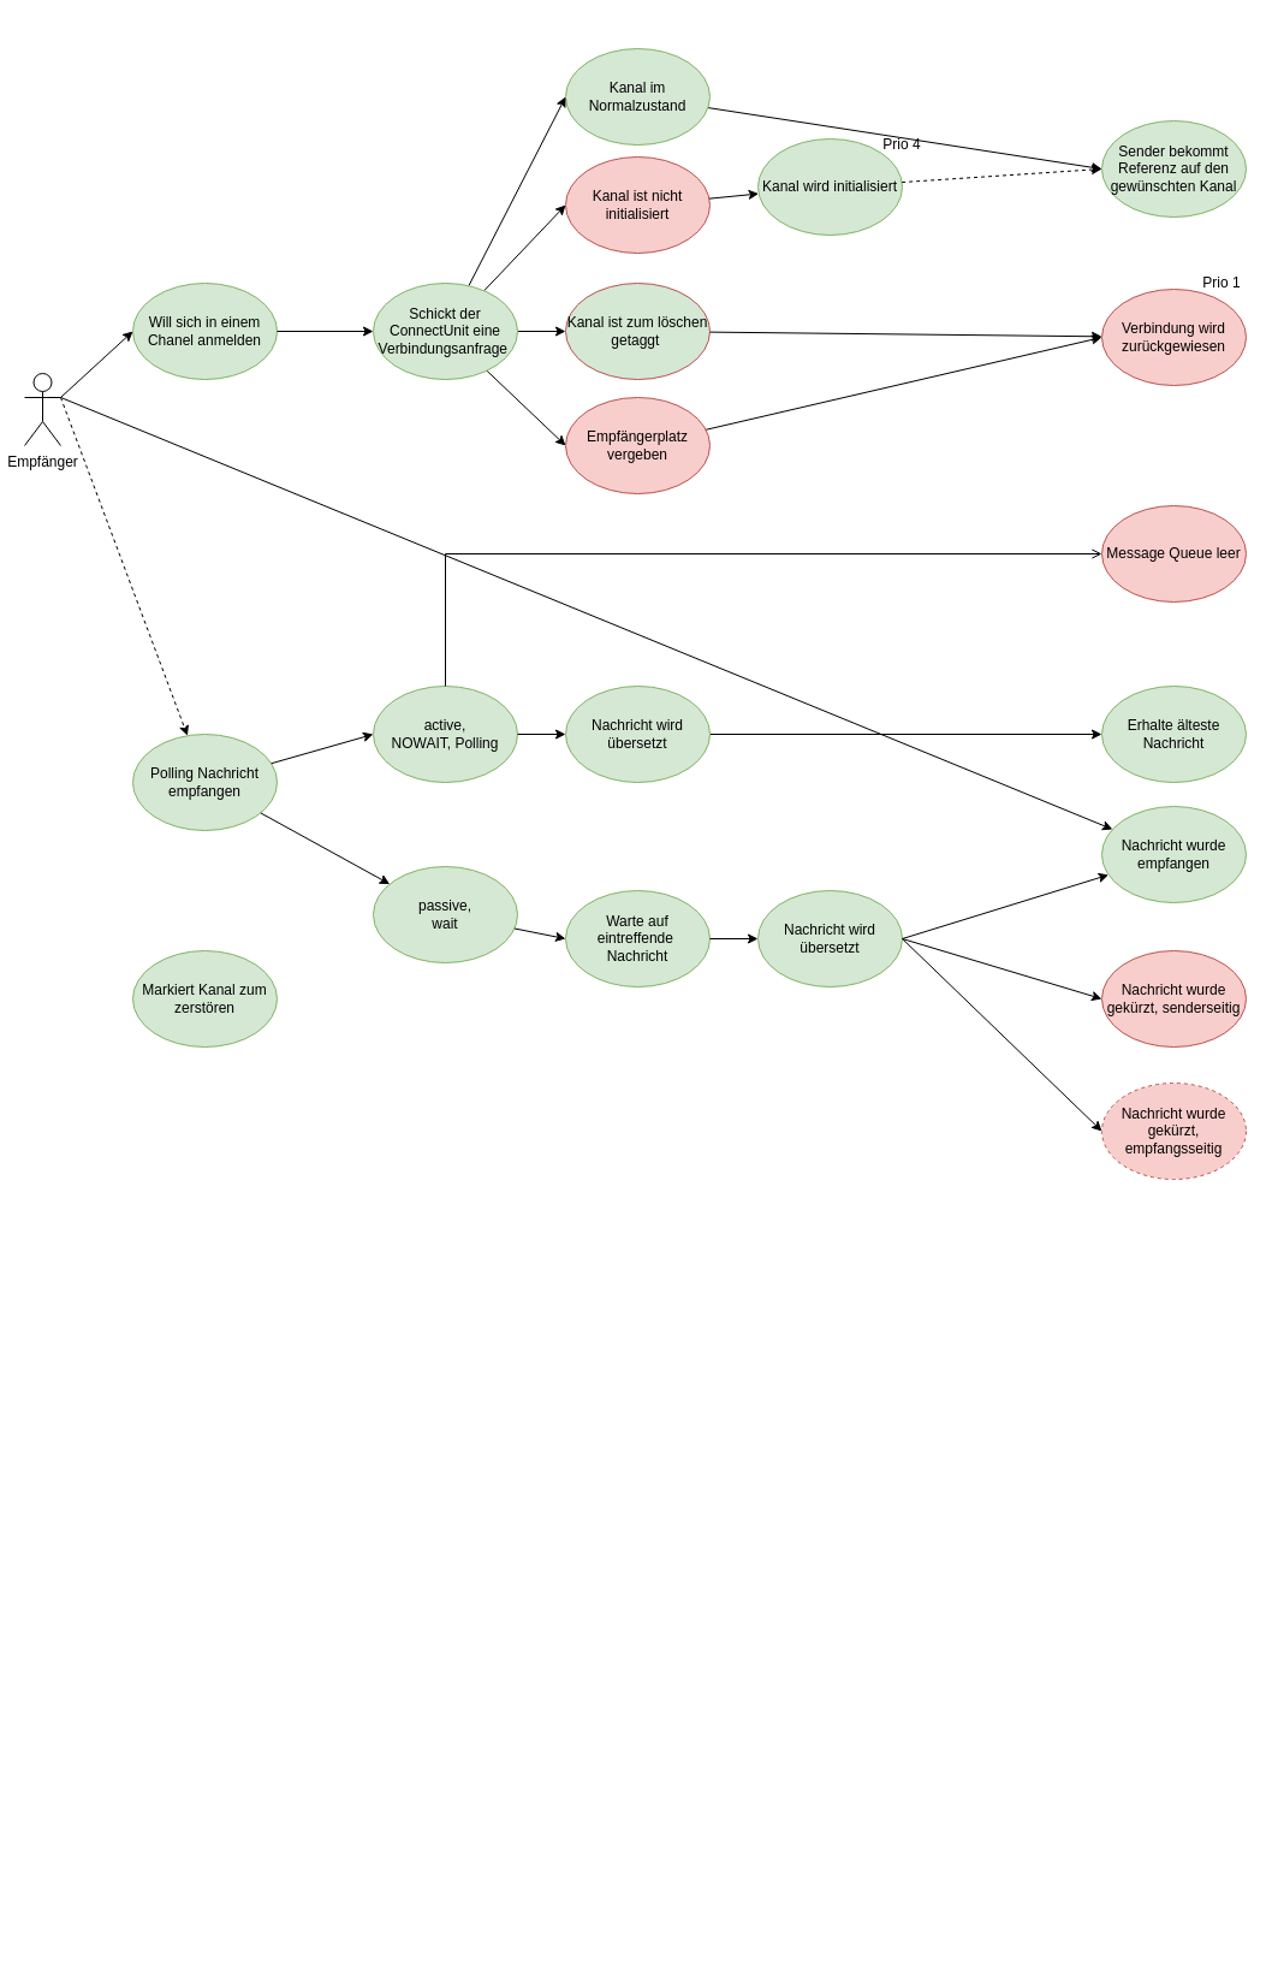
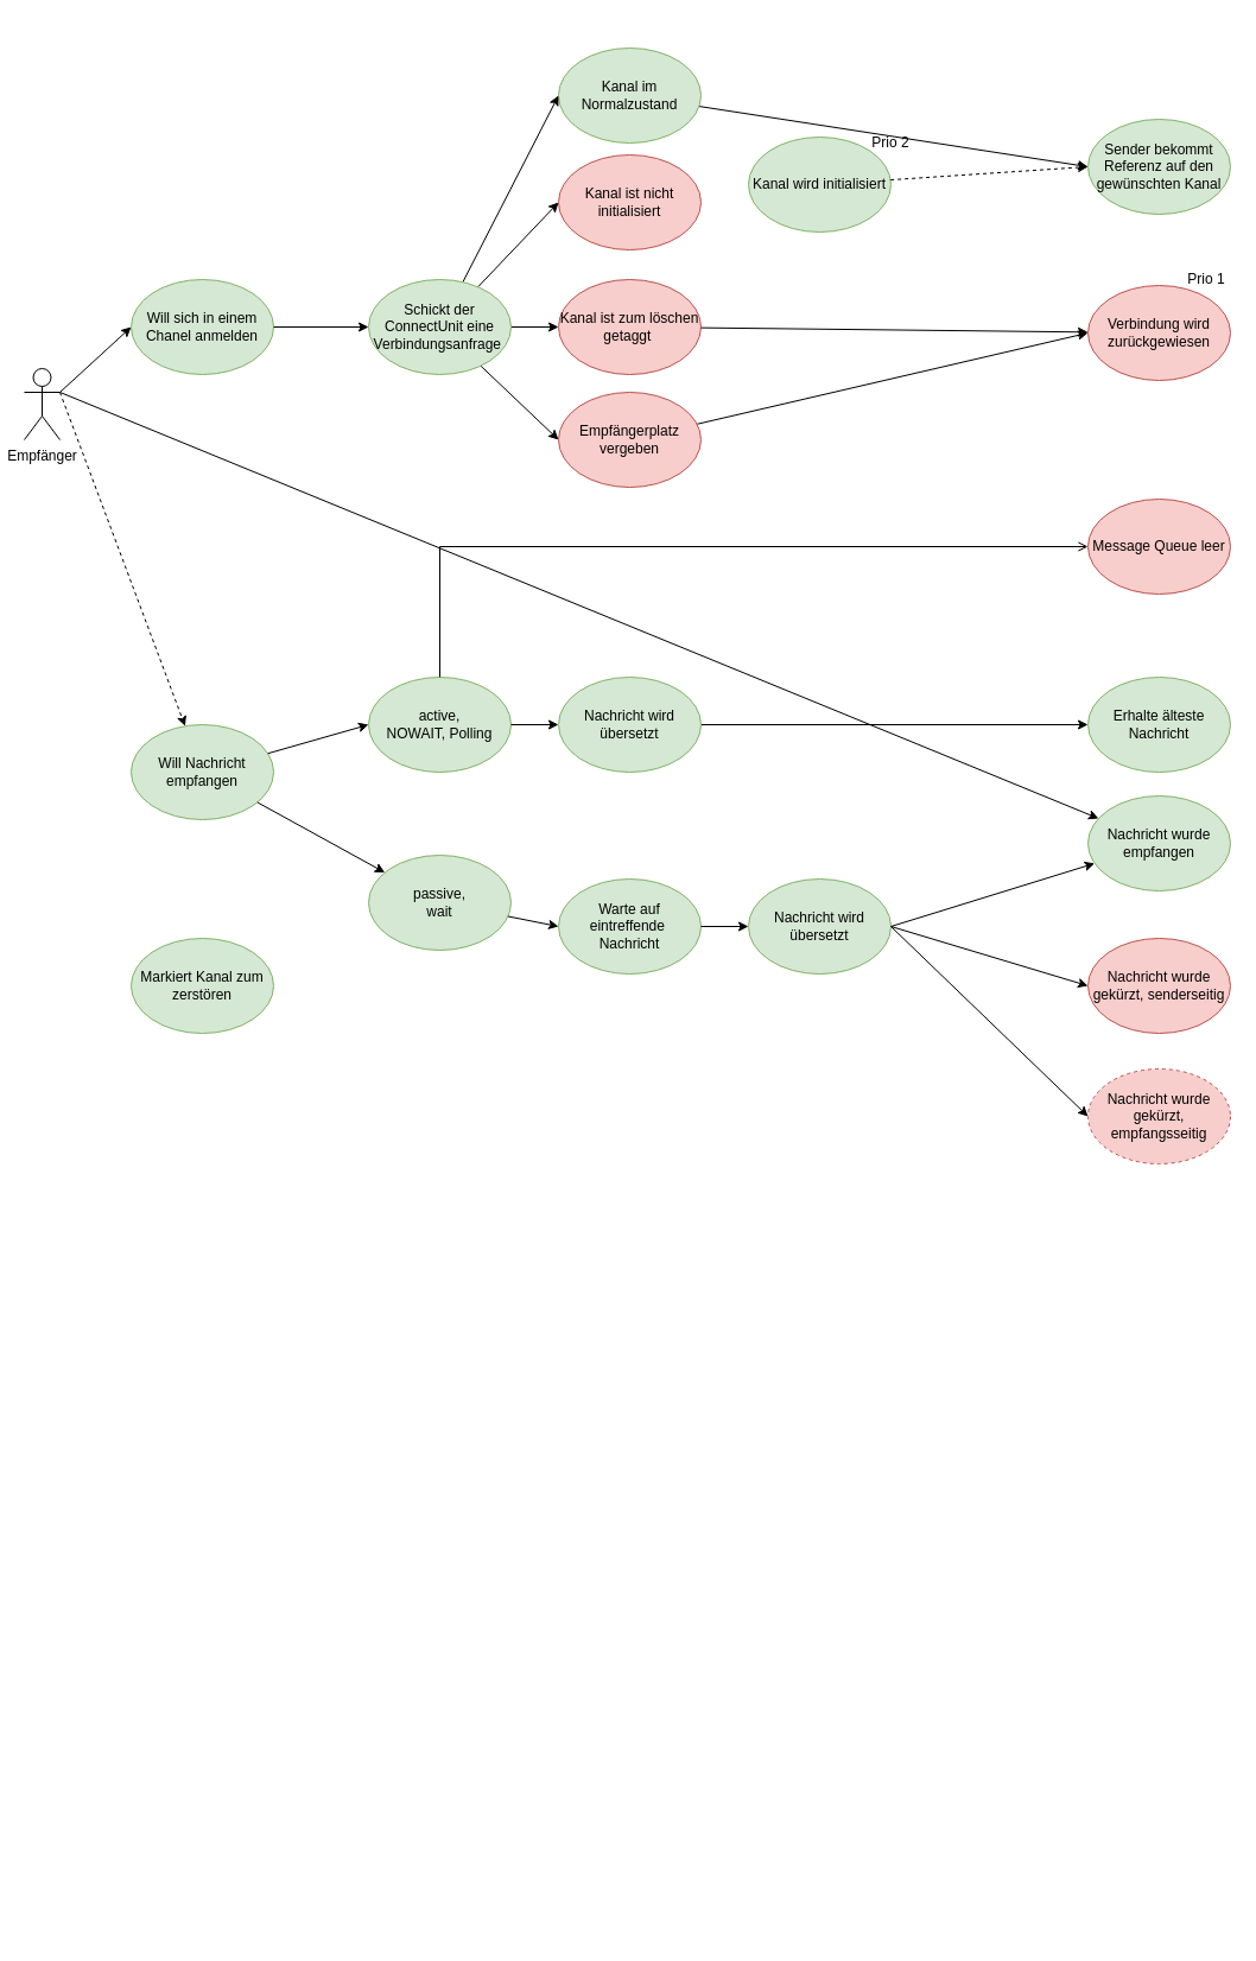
  <mxCell id="0" />
  <mxCell id="1" parent="0" />
  <mxCell id="2" style="edgeStyle=none;rounded=0;orthogonalLoop=1;jettySize=auto;html=1;" parent="1" edge="1"><mxGeometry relative="1" as="geometry"><mxPoint x="950.396" y="1535.028" as="targetPoint" /></mxGeometry></mxCell>
  <mxCell id="3" style="edgeStyle=none;rounded=0;orthogonalLoop=1;jettySize=auto;html=1;entryX=0;entryY=0.5;entryDx=0;entryDy=0;" parent="1" edge="1"><mxGeometry relative="1" as="geometry"><mxPoint x="946" y="1630" as="targetPoint" /></mxGeometry></mxCell>
  <mxCell id="4" value="" style="group" vertex="1" connectable="0" parent="1"><mxGeometry x="20" y="20" width="1016" height="960" as="geometry" /></mxCell>
  <mxCell id="5" value="Empfänger" style="shape=umlActor;verticalLabelPosition=bottom;verticalAlign=top;html=1;outlineConnect=0;" parent="4" vertex="1"><mxGeometry y="290" width="30" height="60" as="geometry" /></mxCell>
  <mxCell id="6" value="" style="group" vertex="1" connectable="0" parent="4"><mxGeometry x="90" width="926" height="960" as="geometry" /></mxCell>
- <mxCell id="7" value="&lt;span style=&quot;font-weight: normal;&quot;&gt;Polling Nachricht empfangen&lt;/span&gt;" style="ellipse;whiteSpace=wrap;html=1;fillColor=#d5e8d4;strokeColor=#82b366;fontStyle=1" parent="6" vertex="1"><mxGeometry y="590" width="120" height="80" as="geometry" /></mxCell>
+ <mxCell id="7" value="&lt;span style=&quot;font-weight: normal;&quot;&gt;Will Nachricht empfangen&lt;/span&gt;" style="ellipse;whiteSpace=wrap;html=1;fillColor=#d5e8d4;strokeColor=#82b366;fontStyle=1" parent="6" vertex="1"><mxGeometry y="590" width="120" height="80" as="geometry" /></mxCell>
  <mxCell id="8" value="&lt;span style=&quot;font-weight: normal;&quot;&gt;active,&lt;br&gt;NOWAIT, Polling&lt;/span&gt;" style="ellipse;whiteSpace=wrap;html=1;fillColor=#d5e8d4;strokeColor=#82b366;fontStyle=1" parent="6" vertex="1"><mxGeometry x="200" y="550" width="120" height="80" as="geometry" /></mxCell>
  <mxCell id="9" style="edgeStyle=none;rounded=0;orthogonalLoop=1;jettySize=auto;html=1;entryX=0;entryY=0.5;entryDx=0;entryDy=0;" parent="6" source="7" target="8" edge="1"><mxGeometry relative="1" as="geometry" /></mxCell>
  <mxCell id="10" value="&lt;span style=&quot;font-weight: normal;&quot;&gt;passive,&lt;br&gt;wait&lt;br&gt;&lt;/span&gt;" style="ellipse;whiteSpace=wrap;html=1;fillColor=#d5e8d4;strokeColor=#82b366;fontStyle=1" parent="6" vertex="1"><mxGeometry x="200" y="700" width="120" height="80" as="geometry" /></mxCell>
  <mxCell id="11" style="edgeStyle=none;rounded=0;orthogonalLoop=1;jettySize=auto;html=1;" parent="6" source="7" target="10" edge="1"><mxGeometry relative="1" as="geometry" /></mxCell>
  <mxCell id="12" value="&lt;span style=&quot;font-weight: 400;&quot;&gt;Erhalte älteste Nachricht&lt;/span&gt;" style="ellipse;whiteSpace=wrap;html=1;fillColor=#d5e8d4;strokeColor=#82b366;fontStyle=1" parent="6" vertex="1"><mxGeometry x="806" y="550" width="120" height="80" as="geometry" /></mxCell>
  <mxCell id="13" value="&lt;span style=&quot;font-weight: 400;&quot;&gt;Message Queue leer&lt;/span&gt;" style="ellipse;whiteSpace=wrap;html=1;fillColor=#f8cecc;strokeColor=#b85450;fontStyle=1" parent="6" vertex="1"><mxGeometry x="806" y="400" width="120" height="80" as="geometry" /></mxCell>
  <mxCell id="14" style="edgeStyle=none;rounded=0;orthogonalLoop=1;jettySize=auto;html=1;entryX=0;entryY=0.5;entryDx=0;entryDy=0;endArrow=open;" parent="6" source="8" target="13" edge="1"><mxGeometry relative="1" as="geometry"><mxPoint x="480" y="440" as="targetPoint" /><Array as="points"><mxPoint x="260" y="440" /></Array></mxGeometry></mxCell>
  <mxCell id="15" value="&lt;span style=&quot;font-weight: 400;&quot;&gt;Nachricht wurde gekürzt, empfangsseitig&lt;/span&gt;" style="ellipse;whiteSpace=wrap;html=1;fillColor=#f8cecc;strokeColor=#b85450;fontStyle=1;dashed=1;" parent="6" vertex="1"><mxGeometry x="806" y="880" width="120" height="80" as="geometry" /></mxCell>
  <mxCell id="16" style="edgeStyle=none;rounded=0;orthogonalLoop=1;jettySize=auto;html=1;" parent="6" source="17" target="12" edge="1"><mxGeometry relative="1" as="geometry" /></mxCell>
  <mxCell id="17" value="&lt;span style=&quot;font-weight: 400;&quot;&gt;Nachricht wird übersetzt&lt;/span&gt;" style="ellipse;whiteSpace=wrap;html=1;fillColor=#d5e8d4;strokeColor=#82b366;fontStyle=1" parent="6" vertex="1"><mxGeometry x="360" y="550" width="120" height="80" as="geometry" /></mxCell>
  <mxCell id="18" style="edgeStyle=none;rounded=0;orthogonalLoop=1;jettySize=auto;html=1;entryX=0;entryY=0.5;entryDx=0;entryDy=0;" parent="6" source="8" target="17" edge="1"><mxGeometry relative="1" as="geometry" /></mxCell>
  <mxCell id="19" style="edgeStyle=none;rounded=0;orthogonalLoop=1;jettySize=auto;html=1;entryX=0;entryY=0.5;entryDx=0;entryDy=0;exitX=1;exitY=0.5;exitDx=0;exitDy=0;" parent="6" source="24" target="15" edge="1"><mxGeometry relative="1" as="geometry"><mxPoint x="806" y="1074" as="targetPoint" /></mxGeometry></mxCell>
  <mxCell id="20" value="&lt;span style=&quot;font-weight: 400;&quot;&gt;Warte auf eintreffende&amp;nbsp; Nachricht&lt;/span&gt;" style="ellipse;whiteSpace=wrap;html=1;fillColor=#d5e8d4;strokeColor=#82b366;fontStyle=1" parent="6" vertex="1"><mxGeometry x="360" y="720" width="120" height="80" as="geometry" /></mxCell>
  <mxCell id="21" style="edgeStyle=none;rounded=0;orthogonalLoop=1;jettySize=auto;html=1;entryX=0;entryY=0.5;entryDx=0;entryDy=0;" parent="6" source="10" target="20" edge="1"><mxGeometry relative="1" as="geometry"><mxPoint x="510" y="680" as="targetPoint" /></mxGeometry></mxCell>
  <mxCell id="22" value="&lt;span style=&quot;font-weight: 400;&quot;&gt;Nachricht wurde gekürzt, senderseitig&lt;/span&gt;" style="ellipse;whiteSpace=wrap;html=1;fillColor=#f8cecc;strokeColor=#b85450;fontStyle=1" parent="6" vertex="1"><mxGeometry x="806" y="770" width="120" height="80" as="geometry" /></mxCell>
  <mxCell id="23" value="&lt;span style=&quot;font-weight: 400;&quot;&gt;Nachricht wurde empfangen&lt;/span&gt;" style="ellipse;whiteSpace=wrap;html=1;fillColor=#d5e8d4;strokeColor=#82b366;fontStyle=1" parent="6" vertex="1"><mxGeometry x="806" y="650" width="120" height="80" as="geometry" /></mxCell>
  <mxCell id="24" value="&lt;span style=&quot;font-weight: 400;&quot;&gt;Nachricht wird übersetzt&lt;/span&gt;" style="ellipse;whiteSpace=wrap;html=1;fillColor=#d5e8d4;strokeColor=#82b366;fontStyle=1" parent="6" vertex="1"><mxGeometry x="520" y="720" width="120" height="80" as="geometry" /></mxCell>
  <mxCell id="25" style="edgeStyle=none;rounded=0;orthogonalLoop=1;jettySize=auto;html=1;entryX=0;entryY=0.5;entryDx=0;entryDy=0;" parent="6" source="20" target="24" edge="1"><mxGeometry relative="1" as="geometry" /></mxCell>
  <mxCell id="26" style="edgeStyle=none;rounded=0;orthogonalLoop=1;jettySize=auto;html=1;entryX=0;entryY=0.5;entryDx=0;entryDy=0;exitX=1;exitY=0.5;exitDx=0;exitDy=0;" parent="6" source="24" target="22" edge="1"><mxGeometry relative="1" as="geometry" /></mxCell>
  <mxCell id="27" style="edgeStyle=none;rounded=0;orthogonalLoop=1;jettySize=auto;html=1;exitX=1;exitY=0.5;exitDx=0;exitDy=0;" parent="6" source="24" target="23" edge="1"><mxGeometry relative="1" as="geometry" /></mxCell>
  <mxCell id="28" value="&lt;span style=&quot;font-weight: normal;&quot;&gt;Markiert Kanal zum zerstören&lt;/span&gt;" style="ellipse;whiteSpace=wrap;html=1;fillColor=#d5e8d4;strokeColor=#82b366;fontStyle=1" parent="6" vertex="1"><mxGeometry y="770" width="120" height="80" as="geometry" /></mxCell>
  <mxCell id="29" value="Sender bekommt Referenz auf den gewünschten Kanal" style="ellipse;whiteSpace=wrap;html=1;fillColor=#d5e8d4;strokeColor=#82b366;" parent="6" vertex="1"><mxGeometry x="806" y="80" width="120" height="80" as="geometry" /></mxCell>
  <mxCell id="30" value="" style="group" parent="6" vertex="1" connectable="0"><mxGeometry x="806" y="190" width="120" height="110" as="geometry" /></mxCell>
  <mxCell id="31" value="Verbindung wird zurückgewiesen" style="ellipse;whiteSpace=wrap;html=1;fillColor=#f8cecc;strokeColor=#b85450;" parent="30" vertex="1"><mxGeometry y="30" width="120" height="80" as="geometry" /></mxCell>
  <mxCell id="32" value="Prio 1" style="text;html=1;strokeColor=none;fillColor=none;align=center;verticalAlign=middle;whiteSpace=wrap;rounded=0;" parent="30" vertex="1"><mxGeometry x="80" width="40" height="50" as="geometry" /></mxCell>
  <mxCell id="33" style="edgeStyle=none;rounded=0;orthogonalLoop=1;jettySize=auto;html=1;entryX=0;entryY=0.5;entryDx=0;entryDy=0;" parent="6" source="34" target="29" edge="1"><mxGeometry relative="1" as="geometry" /></mxCell>
  <mxCell id="34" value="Kanal im Normalzustand" style="ellipse;whiteSpace=wrap;html=1;fillColor=#d5e8d4;strokeColor=#82b366;" parent="6" vertex="1"><mxGeometry x="360" y="20" width="120" height="80" as="geometry" /></mxCell>
  <mxCell id="35" style="edgeStyle=none;rounded=0;orthogonalLoop=1;jettySize=auto;html=1;entryX=0;entryY=0.5;entryDx=0;entryDy=0;" parent="6" source="36" target="31" edge="1"><mxGeometry relative="1" as="geometry" /></mxCell>
  <mxCell id="36" value="Empfängerplatz vergeben" style="ellipse;whiteSpace=wrap;html=1;fillColor=#f8cecc;strokeColor=#b85450;" parent="6" vertex="1"><mxGeometry x="360" y="310" width="120" height="80" as="geometry" /></mxCell>
  <mxCell id="37" style="edgeStyle=none;rounded=0;orthogonalLoop=1;jettySize=auto;html=1;entryX=0;entryY=0.5;entryDx=0;entryDy=0;" parent="6" source="50" target="34" edge="1"><mxGeometry relative="1" as="geometry"><mxPoint x="690" y="230" as="targetPoint" /></mxGeometry></mxCell>
  <mxCell id="38" style="edgeStyle=none;rounded=0;orthogonalLoop=1;jettySize=auto;html=1;entryX=0;entryY=0.5;entryDx=0;entryDy=0;" parent="6" source="50" target="36" edge="1"><mxGeometry relative="1" as="geometry"><mxPoint x="800" y="540" as="targetPoint" /></mxGeometry></mxCell>
  <mxCell id="39" value="" style="group" parent="6" vertex="1" connectable="0"><mxGeometry x="520" y="65" width="140" height="110" as="geometry" /></mxCell>
  <mxCell id="40" value="Kanal wird initialisiert" style="ellipse;whiteSpace=wrap;html=1;fillColor=#d5e8d4;strokeColor=#82b366;" parent="39" vertex="1"><mxGeometry y="30" width="120" height="80" as="geometry" /></mxCell>
- <mxCell id="41" value="Prio 4" style="text;html=1;strokeColor=none;fillColor=none;align=center;verticalAlign=middle;whiteSpace=wrap;rounded=0;" parent="39" vertex="1"><mxGeometry x="100" y="25" width="40" height="20" as="geometry" /></mxCell>
+ <mxCell id="41" value="Prio 2" style="text;html=1;strokeColor=none;fillColor=none;align=center;verticalAlign=middle;whiteSpace=wrap;rounded=0;" parent="39" vertex="1"><mxGeometry x="100" y="25" width="40" height="20" as="geometry" /></mxCell>
  <mxCell id="42" style="edgeStyle=none;rounded=0;orthogonalLoop=1;jettySize=auto;html=1;entryX=0;entryY=0.5;entryDx=0;entryDy=0;dashed=1;" parent="6" source="40" target="29" edge="1"><mxGeometry relative="1" as="geometry" /></mxCell>
- <mxCell id="43" value="Kanal ist zum löschen getaggt&amp;nbsp;" style="ellipse;whiteSpace=wrap;html=1;fillColor=#d5e8d4;strokeColor=#b85450;" parent="6" vertex="1"><mxGeometry x="360" y="215" width="120" height="80" as="geometry" /></mxCell>
+ <mxCell id="43" value="Kanal ist zum löschen getaggt&amp;nbsp;" style="ellipse;whiteSpace=wrap;html=1;fillColor=#f8cecc;strokeColor=#b85450;" parent="6" vertex="1"><mxGeometry x="360" y="215" width="120" height="80" as="geometry" /></mxCell>
  <mxCell id="44" style="edgeStyle=none;rounded=0;orthogonalLoop=1;jettySize=auto;html=1;" parent="6" source="43" target="31" edge="1"><mxGeometry relative="1" as="geometry"><mxPoint x="980" y="270" as="targetPoint" /></mxGeometry></mxCell>
  <mxCell id="45" style="edgeStyle=none;rounded=0;orthogonalLoop=1;jettySize=auto;html=1;entryX=0;entryY=0.5;entryDx=0;entryDy=0;" parent="6" source="50" target="43" edge="1"><mxGeometry relative="1" as="geometry"><mxPoint x="670" y="210" as="targetPoint" /></mxGeometry></mxCell>
  <mxCell id="46" value="Kanal ist nicht initialisiert" style="ellipse;whiteSpace=wrap;html=1;fillColor=#f8cecc;strokeColor=#b85450;" parent="6" vertex="1"><mxGeometry x="360" y="110" width="120" height="80" as="geometry" /></mxCell>
- <mxCell id="47" style="edgeStyle=none;rounded=0;orthogonalLoop=1;jettySize=auto;html=1;" parent="6" source="46" target="40" edge="1"><mxGeometry relative="1" as="geometry" /></mxCell>
  <mxCell id="48" style="rounded=0;orthogonalLoop=1;jettySize=auto;html=1;entryX=0;entryY=0.5;entryDx=0;entryDy=0;" parent="6" source="50" target="46" edge="1"><mxGeometry relative="1" as="geometry" /></mxCell>
  <mxCell id="49" value="Will sich in einem Chanel anmelden&lt;span style=&quot;color: rgba(0, 0, 0, 0); font-family: monospace; font-size: 0px; text-align: start;&quot;&gt;%3CmxGraphModel%3E%3Croot%3E%3CmxCell%20id%3D%220%22%2F%3E%3CmxCell%20id%3D%221%22%20parent%3D%220%22%2F%3E%3CmxCell%20id%3D%222%22%20value%3D%22Will%20eine%20Nachricht%20senden%22%20style%3D%22ellipse%3BwhiteSpace%3Dwrap%3Bhtml%3D1%3BfillColor%3D%23d5e8d4%3BstrokeColor%3D%2382b366%3B%22%20vertex%3D%221%22%20parent%3D%221%22%3E%3CmxGeometry%20x%3D%22160%22%20y%3D%22160%22%20width%3D%22120%22%20height%3D%2280%22%20as%3D%22geometry%22%2F%3E%3C%2FmxCell%3E%3C%2Froot%3E%3C%2FmxGraphModel%3E&lt;/span&gt;" style="ellipse;whiteSpace=wrap;html=1;fillColor=#d5e8d4;strokeColor=#82b366;" parent="6" vertex="1"><mxGeometry y="215" width="120" height="80" as="geometry" /></mxCell>
  <mxCell id="50" value="&lt;span style=&quot;color: rgba(0, 0, 0, 0); font-family: monospace; font-size: 0px; text-align: start;&quot;&gt;%3CmxGraphModel%3E%3Croot%3E%3CmxCell%20id%3D%220%22%2F%3E%3CmxCell%20id%3D%221%22%20parent%3D%220%22%2F%3E%3CmxCell%20id%3D%222%22%20value%3D%22Will%20sich%20in%20einem%20Chanel%20anmelden%26lt%3Bspan%20style%3D%26quot%3Bcolor%3A%20rgba(0%2C%200%2C%200%2C%200)%3B%20font-family%3A%20monospace%3B%20font-size%3A%200px%3B%20text-align%3A%20start%3B%26quot%3B%26gt%3B%253CmxGraphModel%253E%253Croot%253E%253CmxCell%2520id%253D%25220%2522%252F%253E%253CmxCell%2520id%253D%25221%2522%2520parent%253D%25220%2522%252F%253E%253CmxCell%2520id%253D%25222%2522%2520value%253D%2522Will%2520eine%2520Nachricht%2520senden%2522%2520style%253D%2522ellipse%253BwhiteSpace%253Dwrap%253Bhtml%253D1%253BfillColor%253D%2523d5e8d4%253BstrokeColor%253D%252382b366%253B%2522%2520vertex%253D%25221%2522%2520parent%253D%25221%2522%253E%253CmxGeometry%2520x%253D%2522160%2522%2520y%253D%2522160%2522%2520width%253D%2522120%2522%2520height%253D%252280%2522%2520as%253D%2522geometry%2522%252F%253E%253C%252FmxCell%253E%253C%252Froot%253E%253C%252FmxGraphModel%253E%26lt%3B%2Fspan%26gt%3B%22%20style%3D%22ellipse%3BwhiteSpace%3Dwrap%3Bhtml%3D1%3BfillColor%3D%23d5e8d4%3BstrokeColor%3D%2382b366%3B%22%20vertex%3D%221%22%20parent%3D%221%22%3E%3CmxGeometry%20x%3D%22160%22%20y%3D%22-30%22%20width%3D%22120%22%20height%3D%2280%22%20as%3D%22geometry%22%2F%3E%3C%2FmxCell%3E%3C%2Froot%3E%3C%2FmxGraphModel%3E&lt;/span&gt;Schickt der ConnectUnit eine Verbindungsanfrage&amp;nbsp;" style="ellipse;whiteSpace=wrap;html=1;fillColor=#d5e8d4;strokeColor=#82b366;" parent="6" vertex="1"><mxGeometry x="200" y="215" width="120" height="80" as="geometry" /></mxCell>
  <mxCell id="51" style="edgeStyle=none;rounded=0;orthogonalLoop=1;jettySize=auto;html=1;entryX=0;entryY=0.5;entryDx=0;entryDy=0;" parent="6" source="49" target="50" edge="1"><mxGeometry relative="1" as="geometry" /></mxCell>
  <mxCell id="52" style="rounded=0;orthogonalLoop=1;jettySize=auto;html=1;exitX=1;exitY=0.333;exitDx=0;exitDy=0;exitPerimeter=0;dashed=1;" parent="4" source="5" target="7" edge="1"><mxGeometry relative="1" as="geometry" /></mxCell>
  <mxCell id="53" style="edgeStyle=none;rounded=0;orthogonalLoop=1;jettySize=auto;html=1;exitX=1;exitY=0.333;exitDx=0;exitDy=0;exitPerimeter=0;" parent="4" source="5" target="23" edge="1"><mxGeometry relative="1" as="geometry" /></mxCell>
  <mxCell id="54" style="edgeStyle=none;rounded=0;orthogonalLoop=1;jettySize=auto;html=1;exitX=1;exitY=0.333;exitDx=0;exitDy=0;exitPerimeter=0;entryX=0;entryY=0.5;entryDx=0;entryDy=0;" parent="4" source="5" target="49" edge="1"><mxGeometry relative="1" as="geometry" /></mxCell>
